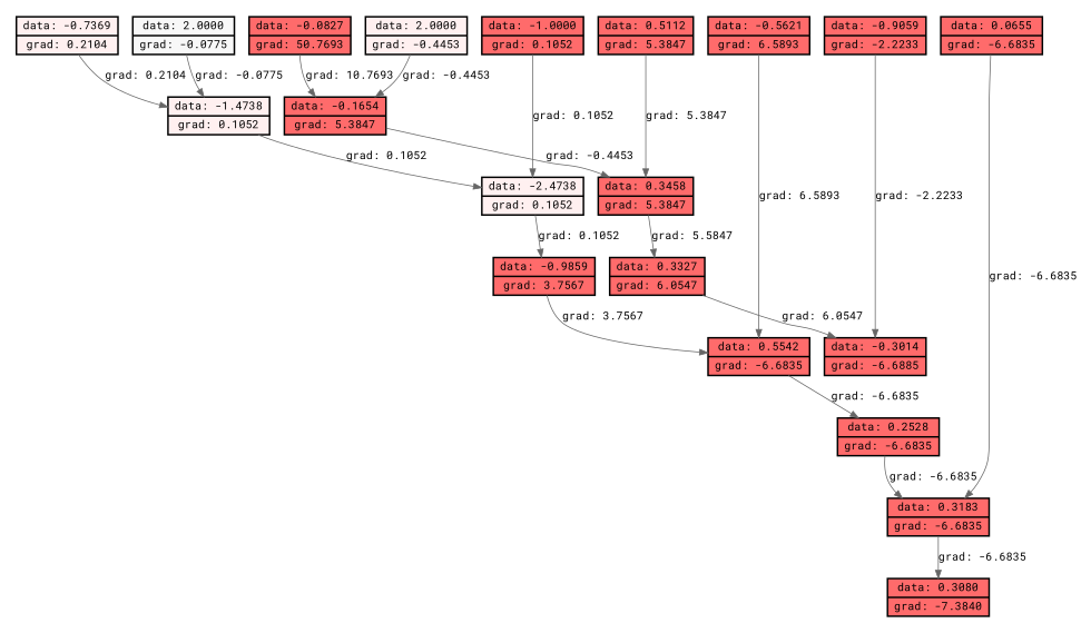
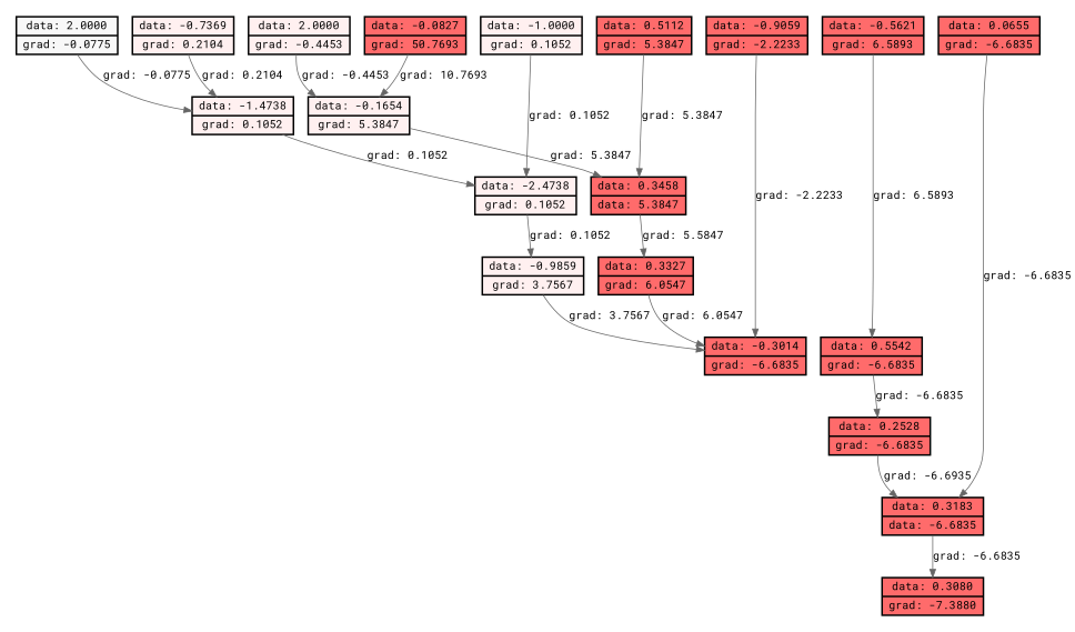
  digraph {
    bgcolor=white
    fontname="Roboto Mono"
    rankdir=TB
    node [fillcolor="#FF6B6B" fontname="Roboto Mono" penwidth=2 shape=record style=filled]
    edge [color="#666666" fontname="Roboto Mono"]
    n1 [fillcolor="#FFF0F0" label="{data: -0.7369|grad: 0.2104}"]
    n2 [fillcolor="#F8F8F8" label="{data: 2.0000|grad: -0.0775}"]
-   n3 [label="{data: -1.0000|grad: 0.1052}"]
+   n3 [fillcolor="#FFF0F0" label="{data: -1.0000|grad: 0.1052}"]
    n4 [label="{data: -0.0827|grad: 50.7693}"]
    n5 [fillcolor="#FFF0F0" label="{data: 2.0000|grad: -0.4453}"]
    n6 [label="{data: 0.5112|grad: 5.3847}"]
    n7 [label="{data: -0.5621|grad: 6.5893}"]
    n8 [label="{data: -0.9059|grad: -2.2233}"]
    n9 [label="{data: 0.0655|grad: -6.6835}"]
    n10 [fillcolor="#FFF0F0" label="{data: -1.4738|grad: 0.1052}"]
-   n11 [label="{data: -0.1654|grad: 5.3847}"]
+   n11 [fillcolor="#FFF0F0" label="{data: -0.1654|grad: 5.3847}"]
    n12 [fillcolor="#FFF0F0" label="{data: -2.4738|grad: 0.1052}"]
-   n13 [label="{data: 0.3458|grad: 5.3847}"]
-   n14 [label="{data: -0.9859|grad: 3.7567}"]
+   n13 [label="{data: 0.3458|data: 5.3847}"]
+   n14 [fillcolor="#FFF0F0" label="{data: -0.9859|grad: 3.7567}"]
    n15 [label="{data: 0.3327|grad: 6.0547}"]
    n16 [label="{data: 0.5542|grad: -6.6835}"]
-   n17 [label="{data: -0.3014|grad: -6.6885}"]
+   n17 [label="{data: -0.3014|grad: -6.6835}"]
    n18 [label="{data: 0.2528|grad: -6.6835}"]
-   n19 [label="{data: 0.3183|grad: -6.6835}"]
-   n20 [label="{data: 0.3080|grad: -7.3840}"]
+   n19 [label="{data: 0.3183|data: -6.6835}"]
+   n20 [label="{data: 0.3080|grad: -7.3880}"]
    subgraph cluster_1 {
      rank=same
      style=invis
      n1
      n2
      n3
      n4
      n5
      n6
      n7
      n8
      n9
    }
    subgraph cluster_2 {
      rank=same
      style=invis
      n10
      n11
    }
    subgraph cluster_3 {
      rank=same
      style=invis
      n12
      n13
    }
    subgraph cluster_4 {
      rank=same
      style=invis
      n14
      n15
    }
    subgraph cluster_5 {
      rank=same
      style=invis
      n16
      n17
    }
    subgraph cluster_6 {
      rank=same
      style=invis
      n18
    }
    subgraph cluster_7 {
      rank=same
      style=invis
      n19
    }
    subgraph cluster_8 {
      rank=same
      style=invis
      n20
    }
    n1 -> n10 [label="grad: 0.2104"]
    n2 -> n10 [label="grad: -0.0775"]
    n3 -> n12 [label="grad: 0.1052"]
    n4 -> n11 [label="grad: 10.7693"]
    n5 -> n11 [label="grad: -0.4453"]
    n6 -> n13 [label="grad: 5.3847"]
    n7 -> n16 [label="grad: 6.5893"]
    n8 -> n17 [label="grad: -2.2233"]
    n9 -> n19 [label="grad: -6.6835"]
    n10 -> n12 [label="grad: 0.1052"]
-   n11 -> n13 [label="grad: -0.4453"]
+   n11 -> n13 [label="grad: 5.3847"]
    n12 -> n14 [label="grad: 0.1052"]
    n13 -> n15 [label="grad: 5.5847"]
-   n14 -> n16 [label="grad: 3.7567"]
+   n14 -> n17 [label="grad: 3.7567"]
    n15 -> n17 [label="grad: 6.0547"]
    n16 -> n18 [label="grad: -6.6835"]
-   n18 -> n19 [label="grad: -6.6835"]
+   n18 -> n19 [label="grad: -6.6935"]
    n19 -> n20 [label="grad: -6.6835"]
  }
